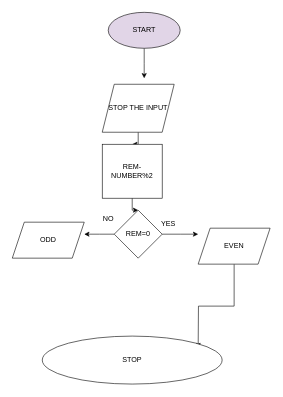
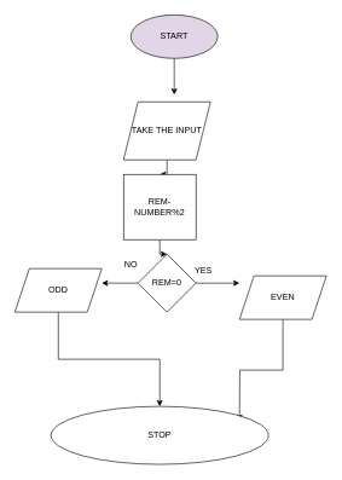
  <mxCell id="0" />
  <mxCell id="1" parent="0" />
  <mxCell id="2" style="edgeStyle=orthogonalEdgeStyle;rounded=0;orthogonalLoop=1;jettySize=auto;html=1;exitX=0.5;exitY=1;exitDx=0;exitDy=0;" edge="1" parent="1" source="3"><mxGeometry relative="1" as="geometry"><mxPoint x="240" y="130" as="targetPoint" /></mxGeometry></mxCell>
  <mxCell id="3" value="START" style="ellipse;whiteSpace=wrap;html=1;fillColor=#e1d5e7;" vertex="1" parent="1"><mxGeometry x="180" y="20" width="120" height="60" as="geometry" /></mxCell>
  <mxCell id="4" style="edgeStyle=orthogonalEdgeStyle;rounded=0;orthogonalLoop=1;jettySize=auto;html=1;exitX=0.5;exitY=1;exitDx=0;exitDy=0;" edge="1" parent="1" source="5" target="7"><mxGeometry relative="1" as="geometry"><mxPoint x="230" y="270" as="targetPoint" /></mxGeometry></mxCell>
- <mxCell id="5" value="STOP THE INPUT" style="shape=parallelogram;perimeter=parallelogramPerimeter;whiteSpace=wrap;html=1;fixedSize=1;" vertex="1" parent="1"><mxGeometry x="170" y="140" width="120" height="80" as="geometry" /></mxCell>
+ <mxCell id="5" value="TAKE THE INPUT" style="shape=parallelogram;perimeter=parallelogramPerimeter;whiteSpace=wrap;html=1;fixedSize=1;" vertex="1" parent="1"><mxGeometry x="170" y="140" width="120" height="80" as="geometry" /></mxCell>
  <mxCell id="6" style="edgeStyle=orthogonalEdgeStyle;rounded=0;orthogonalLoop=1;jettySize=auto;html=1;" edge="1" parent="1" source="7" target="10"><mxGeometry relative="1" as="geometry"><mxPoint x="230" y="390" as="targetPoint" /></mxGeometry></mxCell>
  <mxCell id="7" value="REM-NUMBER%2" style="rounded=0;whiteSpace=wrap;html=1;" vertex="1" parent="1"><mxGeometry x="170" y="240" width="100" height="90" as="geometry" /></mxCell>
  <mxCell id="8" style="edgeStyle=orthogonalEdgeStyle;rounded=0;orthogonalLoop=1;jettySize=auto;html=1;" edge="1" parent="1" source="10"><mxGeometry relative="1" as="geometry"><mxPoint x="330" y="390" as="targetPoint" /></mxGeometry></mxCell>
  <mxCell id="9" style="edgeStyle=orthogonalEdgeStyle;rounded=0;orthogonalLoop=1;jettySize=auto;html=1;" edge="1" parent="1" source="10"><mxGeometry relative="1" as="geometry"><mxPoint x="140" y="390" as="targetPoint" /></mxGeometry></mxCell>
  <mxCell id="10" value="REM=0" style="rhombus;whiteSpace=wrap;html=1;" vertex="1" parent="1"><mxGeometry x="190" y="350" width="80" height="80" as="geometry" /></mxCell>
  <mxCell id="11" value="YES" style="text;html=1;align=center;verticalAlign=middle;resizable=0;points=[];autosize=1;strokeColor=none;fillColor=none;" vertex="1" parent="1"><mxGeometry x="255" y="358" width="50" height="30" as="geometry" /></mxCell>
  <mxCell id="12" value="NO" style="text;html=1;align=center;verticalAlign=middle;resizable=0;points=[];autosize=1;strokeColor=none;fillColor=none;" vertex="1" parent="1"><mxGeometry x="160" y="350" width="40" height="30" as="geometry" /></mxCell>
+ <mxCell id="13" style="edgeStyle=orthogonalEdgeStyle;rounded=0;orthogonalLoop=1;jettySize=auto;html=1;" edge="1" parent="1" source="14" target="17"><mxGeometry relative="1" as="geometry"><mxPoint x="130" y="590" as="targetPoint" /></mxGeometry></mxCell>
  <mxCell id="14" value="ODD" style="shape=parallelogram;perimeter=parallelogramPerimeter;whiteSpace=wrap;html=1;fixedSize=1;" vertex="1" parent="1"><mxGeometry x="20" y="370" width="120" height="60" as="geometry" /></mxCell>
  <mxCell id="15" style="edgeStyle=orthogonalEdgeStyle;rounded=0;orthogonalLoop=1;jettySize=auto;html=1;" edge="1" parent="1" source="16"><mxGeometry relative="1" as="geometry"><mxPoint x="330" y="580" as="targetPoint" /></mxGeometry></mxCell>
  <mxCell id="16" value="EVEN" style="shape=parallelogram;perimeter=parallelogramPerimeter;whiteSpace=wrap;html=1;fixedSize=1;" vertex="1" parent="1"><mxGeometry x="330" y="380" width="120" height="60" as="geometry" /></mxCell>
  <mxCell id="17" value="STOP" style="ellipse;whiteSpace=wrap;html=1;" vertex="1" parent="1"><mxGeometry x="70" y="560" width="300" height="80" as="geometry" /></mxCell>
